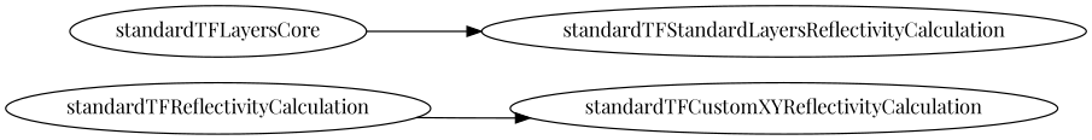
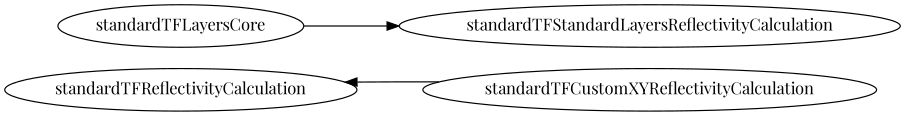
  digraph {
    fontname="Playfair Display"
    rankdir=LR
    node [fontname="Playfair Display"]
    edge [fontname="Playfair Display"]
    standardTFReflectivityCalculation
    standardTFCustomXYReflectivityCalculation
    standardTFLayersCore
    standardTFStandardLayersReflectivityCalculation
-   standardTFReflectivityCalculation -> standardTFCustomXYReflectivityCalculation
+   standardTFCustomXYReflectivityCalculation -> standardTFReflectivityCalculation
    standardTFLayersCore -> standardTFStandardLayersReflectivityCalculation
  }
